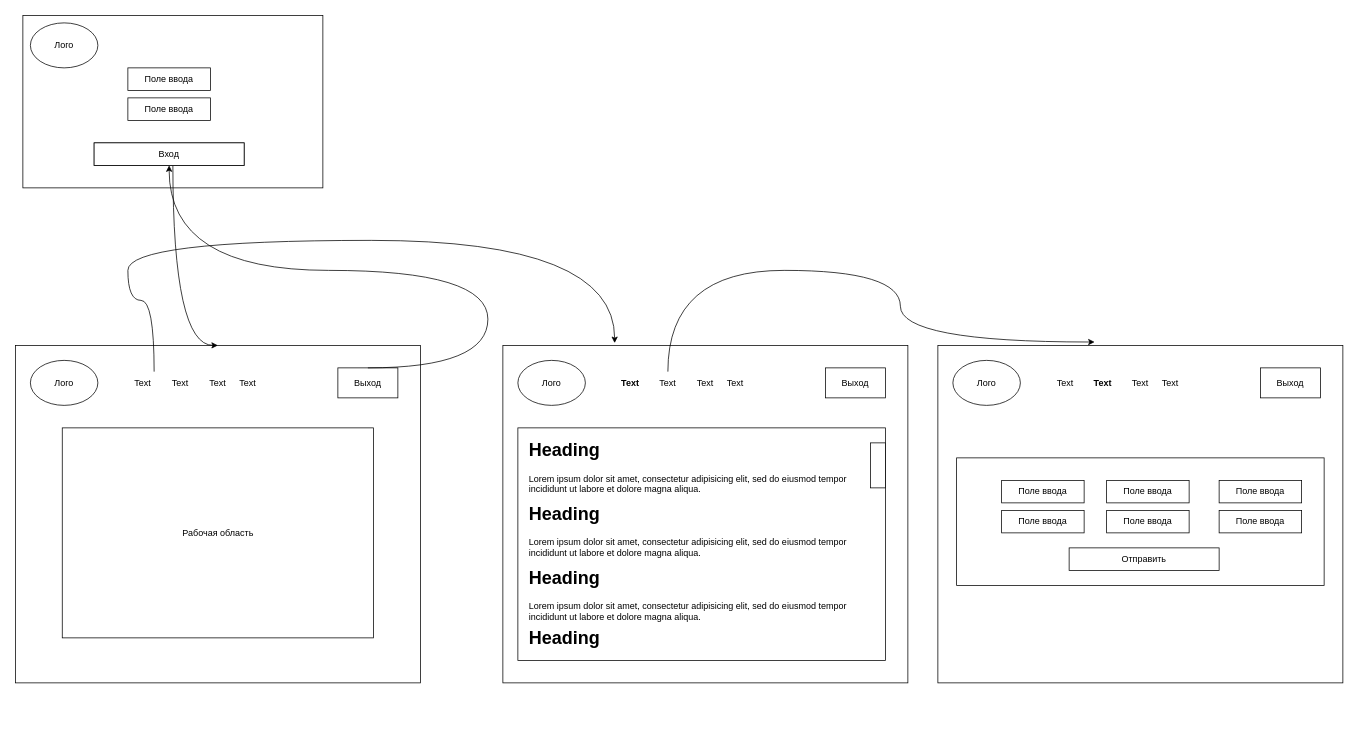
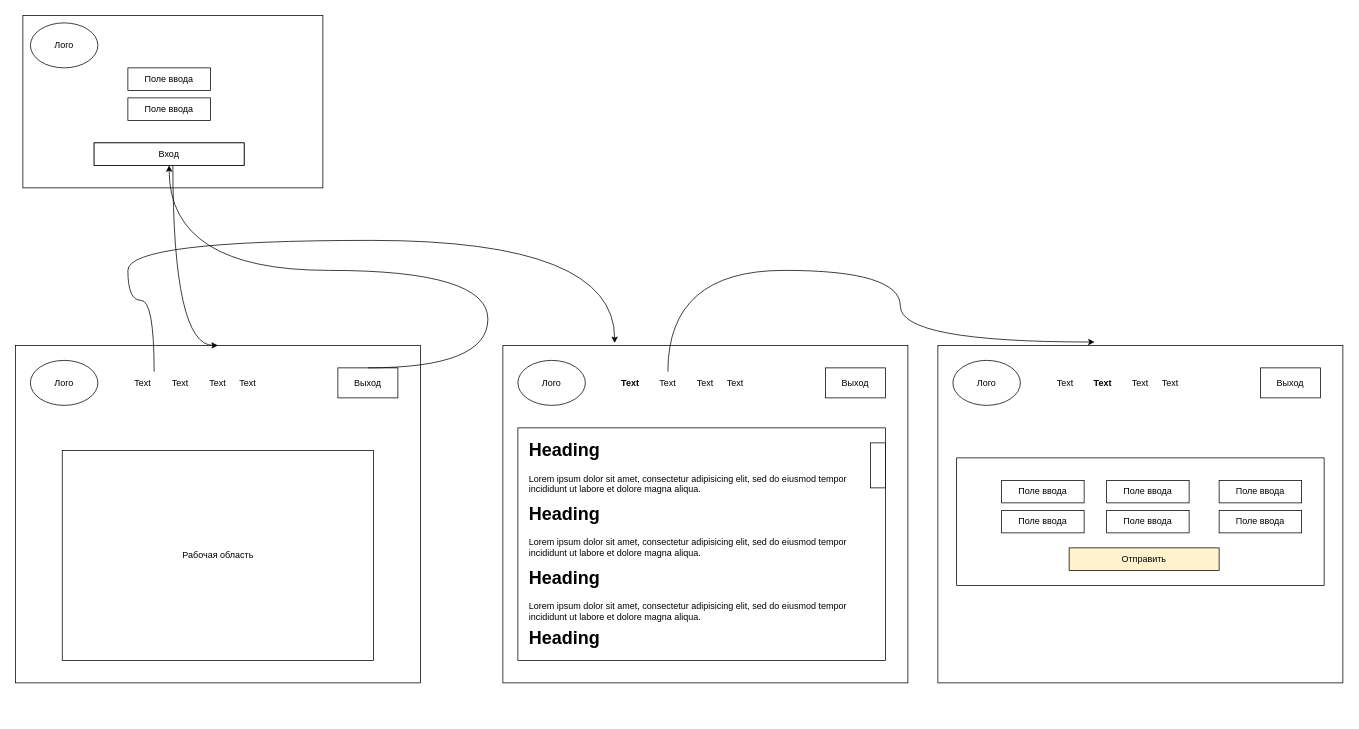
  <mxCell id="0" />
  <mxCell id="1" parent="0" />
  <mxCell id="2" value="" style="rounded=0;whiteSpace=wrap;html=1;" parent="1" vertex="1"><mxGeometry x="20" y="460" width="540" height="450" as="geometry" /></mxCell>
  <mxCell id="3" value="Лого" style="ellipse;whiteSpace=wrap;html=1;" parent="1" vertex="1"><mxGeometry x="40" y="480" width="90" height="60" as="geometry" /></mxCell>
  <mxCell id="4" value="Text" style="text;html=1;strokeColor=none;fillColor=none;align=center;verticalAlign=middle;whiteSpace=wrap;rounded=0;" parent="1" vertex="1"><mxGeometry x="160" y="495" width="60" height="30" as="geometry" /></mxCell>
  <mxCell id="5" value="Text" style="text;html=1;strokeColor=none;fillColor=none;align=center;verticalAlign=middle;whiteSpace=wrap;rounded=0;" parent="1" vertex="1"><mxGeometry x="210" y="495" width="60" height="30" as="geometry" /></mxCell>
  <mxCell id="6" value="Text" style="text;html=1;strokeColor=none;fillColor=none;align=center;verticalAlign=middle;whiteSpace=wrap;rounded=0;" parent="1" vertex="1"><mxGeometry x="260" y="495" width="60" height="30" as="geometry" /></mxCell>
  <mxCell id="7" value="Text" style="text;html=1;strokeColor=none;fillColor=none;align=center;verticalAlign=middle;whiteSpace=wrap;rounded=0;" parent="1" vertex="1"><mxGeometry x="300" y="495" width="60" height="30" as="geometry" /></mxCell>
  <mxCell id="8" value="Выход" style="rounded=0;whiteSpace=wrap;html=1;" parent="1" vertex="1"><mxGeometry x="450" y="490" width="80" height="40" as="geometry" /></mxCell>
- <mxCell id="9" value="Рабочая область" style="rounded=0;whiteSpace=wrap;html=1;" parent="1" vertex="1"><mxGeometry x="82.5" y="570" width="415" height="280" as="geometry" /></mxCell>
+ <mxCell id="9" value="Рабочая область" style="rounded=0;whiteSpace=wrap;html=1;" parent="1" vertex="1"><mxGeometry x="82.5" y="600" width="415" height="280" as="geometry" /></mxCell>
  <mxCell id="10" value="" style="rounded=0;whiteSpace=wrap;html=1;" parent="1" vertex="1"><mxGeometry x="30" y="20" width="400" height="230" as="geometry" /></mxCell>
  <mxCell id="11" value="Лого" style="ellipse;whiteSpace=wrap;html=1;" parent="1" vertex="1"><mxGeometry x="40" y="30" width="90" height="60" as="geometry" /></mxCell>
  <mxCell id="12" value="Поле ввода" style="rounded=0;whiteSpace=wrap;html=1;" parent="1" vertex="1"><mxGeometry x="170" y="90" width="110" height="30" as="geometry" /></mxCell>
  <mxCell id="13" value="Поле ввода" style="rounded=0;whiteSpace=wrap;html=1;" parent="1" vertex="1"><mxGeometry x="170" y="130" width="110" height="30" as="geometry" /></mxCell>
  <mxCell id="14" value="Вход" style="rounded=0;whiteSpace=wrap;html=1;" parent="1" vertex="1"><mxGeometry x="125" y="190" width="200" height="30" as="geometry" /></mxCell>
  <mxCell id="15" value="" style="curved=1;endArrow=classic;html=1;rounded=0;edgeStyle=orthogonalEdgeStyle;entryX=0.5;entryY=0;entryDx=0;entryDy=0;" parent="1" source="14" target="2" edge="1"><mxGeometry width="50" height="50" relative="1" as="geometry"><mxPoint x="700" y="310" as="sourcePoint" /><mxPoint x="750" y="260" as="targetPoint" /><Array as="points"><mxPoint x="230" y="460" /></Array></mxGeometry></mxCell>
  <mxCell id="16" value="" style="curved=1;endArrow=classic;html=1;rounded=0;edgeStyle=orthogonalEdgeStyle;exitX=0.5;exitY=0;exitDx=0;exitDy=0;" parent="1" source="8" target="14" edge="1"><mxGeometry width="50" height="50" relative="1" as="geometry"><mxPoint x="650" y="180" as="sourcePoint" /><mxPoint x="710" as="targetPoint" y="420" /><Array as="points"><mxPoint x="650" y="490" /><mxPoint x="650" y="360" /><mxPoint x="225" y="360" /></Array></mxGeometry></mxCell>
  <mxCell id="17" value="" style="rounded=0;whiteSpace=wrap;html=1;" parent="1" vertex="1"><mxGeometry x="670" y="460" width="540" height="450" as="geometry" /></mxCell>
  <mxCell id="18" value="Лого" style="ellipse;whiteSpace=wrap;html=1;" parent="1" vertex="1"><mxGeometry x="690" y="480" width="90" height="60" as="geometry" /></mxCell>
  <mxCell id="19" value="&lt;b&gt;Text&lt;/b&gt;" style="text;html=1;strokeColor=none;fillColor=none;align=center;verticalAlign=middle;whiteSpace=wrap;rounded=0;" parent="1" vertex="1"><mxGeometry x="810" y="495" width="60" height="30" as="geometry" /></mxCell>
  <mxCell id="20" value="Text" style="text;html=1;strokeColor=none;fillColor=none;align=center;verticalAlign=middle;whiteSpace=wrap;rounded=0;" parent="1" vertex="1"><mxGeometry x="860" y="495" width="60" height="30" as="geometry" /></mxCell>
  <mxCell id="21" value="Text" style="text;html=1;strokeColor=none;fillColor=none;align=center;verticalAlign=middle;whiteSpace=wrap;rounded=0;" parent="1" vertex="1"><mxGeometry x="910" y="495" width="60" height="30" as="geometry" /></mxCell>
  <mxCell id="22" value="Text" style="text;html=1;strokeColor=none;fillColor=none;align=center;verticalAlign=middle;whiteSpace=wrap;rounded=0;" parent="1" vertex="1"><mxGeometry x="950" y="495" width="60" height="30" as="geometry" /></mxCell>
  <mxCell id="23" value="Выход" style="rounded=0;whiteSpace=wrap;html=1;" parent="1" vertex="1"><mxGeometry x="1100" y="490" width="80" height="40" as="geometry" /></mxCell>
  <mxCell id="24" value="" style="rounded=0;whiteSpace=wrap;html=1;" parent="1" vertex="1"><mxGeometry x="690" y="570" width="490" height="310" as="geometry" /></mxCell>
  <mxCell id="25" value="&lt;h1&gt;Heading&lt;/h1&gt;&lt;p&gt;Lorem ipsum dolor sit amet, consectetur adipisicing elit, sed do eiusmod tempor incididunt ut labore et dolore magna aliqua.&lt;/p&gt;" style="text;html=1;strokeColor=none;fillColor=none;spacing=5;spacingTop=-20;whiteSpace=wrap;overflow=hidden;rounded=0;" parent="1" vertex="1"><mxGeometry x="700" y="580" width="450" height="120" as="geometry" /></mxCell>
  <mxCell id="26" value="&lt;h1&gt;Heading&lt;/h1&gt;&lt;p&gt;Lorem ipsum dolor sit amet, consectetur adipisicing elit, sed do eiusmod tempor incididunt ut labore et dolore magna aliqua.&lt;/p&gt;" style="text;html=1;strokeColor=none;fillColor=none;spacing=5;spacingTop=-20;whiteSpace=wrap;overflow=hidden;rounded=0;" parent="1" vertex="1"><mxGeometry x="700" y="665" width="440" height="120" as="geometry" /></mxCell>
  <mxCell id="27" value="&lt;h1&gt;Heading&lt;/h1&gt;&lt;p&gt;Lorem ipsum dolor sit amet, consectetur adipisicing elit, sed do eiusmod tempor incididunt ut labore et dolore magna aliqua.&lt;/p&gt;" style="text;html=1;strokeColor=none;fillColor=none;spacing=5;spacingTop=-20;whiteSpace=wrap;overflow=hidden;rounded=0;" parent="1" vertex="1"><mxGeometry x="700" y="750" width="440" height="120" as="geometry" /></mxCell>
  <mxCell id="28" value="" style="rounded=0;whiteSpace=wrap;html=1;" parent="1" vertex="1"><mxGeometry x="1160" y="590" width="20" height="60" as="geometry" /></mxCell>
  <mxCell id="29" value="&lt;h1&gt;Heading&lt;/h1&gt;" style="text;html=1;strokeColor=none;fillColor=none;spacing=5;spacingTop=-20;whiteSpace=wrap;overflow=hidden;rounded=0;" parent="1" vertex="1"><mxGeometry x="700" y="830" width="440" height="120" as="geometry" /></mxCell>
  <mxCell id="30" value="" style="curved=1;endArrow=classic;html=1;rounded=0;edgeStyle=orthogonalEdgeStyle;exitX=0.75;exitY=0;exitDx=0;exitDy=0;entryX=0.276;entryY=-0.007;entryDx=0;entryDy=0;entryPerimeter=0;" parent="1" source="4" target="17" edge="1"><mxGeometry width="50" height="50" relative="1" as="geometry"><mxPoint x="-30" y="400" as="sourcePoint" /><mxPoint x="20" y="350" as="targetPoint" /><Array as="points"><mxPoint x="205" y="400" /><mxPoint x="170" y="400" /><mxPoint x="170" y="320" /><mxPoint x="819" y="320" /></Array></mxGeometry></mxCell>
  <mxCell id="31" value="" style="rounded=0;whiteSpace=wrap;html=1;" parent="1" vertex="1"><mxGeometry x="1250" y="460" width="540" height="450" as="geometry" /></mxCell>
  <mxCell id="32" value="Лого" style="ellipse;whiteSpace=wrap;html=1;" parent="1" vertex="1"><mxGeometry x="1270" y="480" width="90" height="60" as="geometry" /></mxCell>
  <mxCell id="33" value="Text" style="text;html=1;strokeColor=none;fillColor=none;align=center;verticalAlign=middle;whiteSpace=wrap;rounded=0;" parent="1" vertex="1"><mxGeometry x="1390" y="495" width="60" height="30" as="geometry" /></mxCell>
  <mxCell id="34" value="&lt;b&gt;Text&lt;/b&gt;" style="text;html=1;strokeColor=none;fillColor=none;align=center;verticalAlign=middle;whiteSpace=wrap;rounded=0;" parent="1" vertex="1"><mxGeometry x="1440" y="495" width="60" height="30" as="geometry" /></mxCell>
  <mxCell id="35" value="Text" style="text;html=1;strokeColor=none;fillColor=none;align=center;verticalAlign=middle;whiteSpace=wrap;rounded=0;" parent="1" vertex="1"><mxGeometry x="1490" y="495" width="60" height="30" as="geometry" /></mxCell>
  <mxCell id="36" value="Text" style="text;html=1;strokeColor=none;fillColor=none;align=center;verticalAlign=middle;whiteSpace=wrap;rounded=0;" parent="1" vertex="1"><mxGeometry x="1530" y="495" width="60" height="30" as="geometry" /></mxCell>
  <mxCell id="37" value="Выход" style="rounded=0;whiteSpace=wrap;html=1;" parent="1" vertex="1"><mxGeometry x="1680" y="490" width="80" height="40" as="geometry" /></mxCell>
  <mxCell id="38" value="" style="rounded=0;whiteSpace=wrap;html=1;" parent="1" vertex="1"><mxGeometry x="1275" y="610" width="490" height="170" as="geometry" /></mxCell>
  <mxCell id="39" value="Поле ввода" style="rounded=0;whiteSpace=wrap;html=1;" parent="1" vertex="1"><mxGeometry x="1335" y="640" width="110" height="30" as="geometry" /></mxCell>
  <mxCell id="40" value="Поле ввода" style="rounded=0;whiteSpace=wrap;html=1;" parent="1" vertex="1"><mxGeometry x="1335" y="680" width="110" height="30" as="geometry" /></mxCell>
  <mxCell id="41" value="Поле ввода" style="rounded=0;whiteSpace=wrap;html=1;" parent="1" vertex="1"><mxGeometry x="1475" y="640" width="110" height="30" as="geometry" /></mxCell>
  <mxCell id="42" value="Поле ввода" style="rounded=0;whiteSpace=wrap;html=1;" parent="1" vertex="1"><mxGeometry x="1475" y="680" width="110" height="30" as="geometry" /></mxCell>
  <mxCell id="43" value="Поле ввода" style="rounded=0;whiteSpace=wrap;html=1;" parent="1" vertex="1"><mxGeometry x="1625" y="640" width="110" height="30" as="geometry" /></mxCell>
  <mxCell id="44" value="Поле ввода" style="rounded=0;whiteSpace=wrap;html=1;" parent="1" vertex="1"><mxGeometry x="1625" y="680" width="110" height="30" as="geometry" /></mxCell>
  <mxCell id="45" value="Вход" style="rounded=0;whiteSpace=wrap;html=1;" parent="1" vertex="1"><mxGeometry x="125" y="190" width="200" height="30" as="geometry" /></mxCell>
- <mxCell id="46" value="Отправить" style="rounded=0;whiteSpace=wrap;html=1;" parent="1" vertex="1"><mxGeometry x="1425" y="730" width="200" height="30" as="geometry" /></mxCell>
+ <mxCell id="46" value="Отправить" style="rounded=0;whiteSpace=wrap;html=1;fillColor=#fff2cc;" parent="1" vertex="1"><mxGeometry x="1425" y="730" width="200" height="30" as="geometry" /></mxCell>
  <mxCell id="47" value="" style="curved=1;endArrow=classic;html=1;rounded=0;edgeStyle=orthogonalEdgeStyle;entryX=0.387;entryY=-0.01;entryDx=0;entryDy=0;entryPerimeter=0;" parent="1" source="20" target="31" edge="1"><mxGeometry width="50" height="50" relative="1" as="geometry"><mxPoint x="990" y="360" as="sourcePoint" /><mxPoint x="1040" y="310" as="targetPoint" /><Array as="points"><mxPoint x="890" y="360" /><mxPoint x="1200" y="360" /><mxPoint x="1200" y="455" /></Array></mxGeometry></mxCell>
